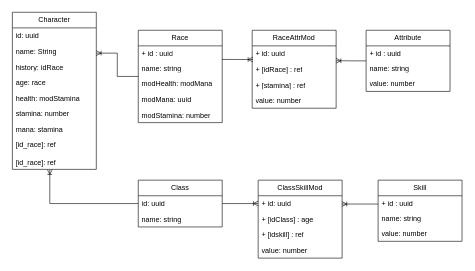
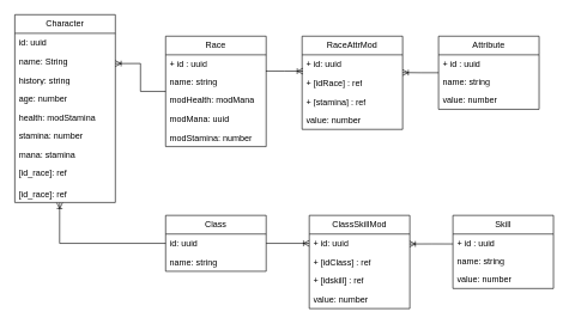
  <mxCell id="0" />
  <mxCell id="1" parent="0" />
  <mxCell id="2" value="Character" style="swimlane;fontStyle=0;childLayout=stackLayout;horizontal=1;startSize=26;fillColor=none;horizontalStack=0;resizeParent=1;resizeParentMax=0;resizeLast=0;collapsible=1;marginBottom=0;whiteSpace=wrap;html=1;rounded=0;" parent="1" vertex="1"><mxGeometry x="20" y="20" width="140" height="262" as="geometry" /></mxCell>
  <mxCell id="3" value="id: uuid" style="text;strokeColor=none;fillColor=none;align=left;verticalAlign=top;spacingLeft=4;spacingRight=4;overflow=hidden;rotatable=0;points=[[0,0.5],[1,0.5]];portConstraint=eastwest;whiteSpace=wrap;html=1;rounded=0;" parent="2" vertex="1"><mxGeometry y="26" width="140" height="26" as="geometry" /></mxCell>
  <mxCell id="4" value="name: String" style="text;strokeColor=none;fillColor=none;align=left;verticalAlign=top;spacingLeft=4;spacingRight=4;overflow=hidden;rotatable=0;points=[[0,0.5],[1,0.5]];portConstraint=eastwest;whiteSpace=wrap;html=1;rounded=0;" parent="2" vertex="1"><mxGeometry y="52" width="140" height="26" as="geometry" /></mxCell>
- <mxCell id="5" value="history: idRace" style="text;strokeColor=none;fillColor=none;align=left;verticalAlign=top;spacingLeft=4;spacingRight=4;overflow=hidden;rotatable=0;points=[[0,0.5],[1,0.5]];portConstraint=eastwest;whiteSpace=wrap;html=1;rounded=0;" parent="2" vertex="1"><mxGeometry y="78" width="140" height="26" as="geometry" /></mxCell>
- <mxCell id="6" value="age: race" style="text;strokeColor=none;fillColor=none;align=left;verticalAlign=top;spacingLeft=4;spacingRight=4;overflow=hidden;rotatable=0;points=[[0,0.5],[1,0.5]];portConstraint=eastwest;whiteSpace=wrap;html=1;rounded=0;" parent="2" vertex="1"><mxGeometry y="104" width="140" height="26" as="geometry" /></mxCell>
+ <mxCell id="5" value="history: string" style="text;strokeColor=none;fillColor=none;align=left;verticalAlign=top;spacingLeft=4;spacingRight=4;overflow=hidden;rotatable=0;points=[[0,0.5],[1,0.5]];portConstraint=eastwest;whiteSpace=wrap;html=1;rounded=0;" parent="2" vertex="1"><mxGeometry y="78" width="140" height="26" as="geometry" /></mxCell>
+ <mxCell id="6" value="age: number" style="text;strokeColor=none;fillColor=none;align=left;verticalAlign=top;spacingLeft=4;spacingRight=4;overflow=hidden;rotatable=0;points=[[0,0.5],[1,0.5]];portConstraint=eastwest;whiteSpace=wrap;html=1;rounded=0;" parent="2" vertex="1"><mxGeometry y="104" width="140" height="26" as="geometry" /></mxCell>
  <mxCell id="7" value="health: modStamina" style="text;strokeColor=none;fillColor=none;align=left;verticalAlign=top;spacingLeft=4;spacingRight=4;overflow=hidden;rotatable=0;points=[[0,0.5],[1,0.5]];portConstraint=eastwest;whiteSpace=wrap;html=1;rounded=0;" parent="2" vertex="1"><mxGeometry y="130" width="140" height="26" as="geometry" /></mxCell>
  <mxCell id="8" value="stamina: number" style="text;strokeColor=none;fillColor=none;align=left;verticalAlign=top;spacingLeft=4;spacingRight=4;overflow=hidden;rotatable=0;points=[[0,0.5],[1,0.5]];portConstraint=eastwest;whiteSpace=wrap;html=1;rounded=0;" parent="2" vertex="1"><mxGeometry y="156" width="140" height="26" as="geometry" /></mxCell>
  <mxCell id="9" value="mana: stamina" style="text;strokeColor=none;fillColor=none;align=left;verticalAlign=top;spacingLeft=4;spacingRight=4;overflow=hidden;rotatable=0;points=[[0,0.5],[1,0.5]];portConstraint=eastwest;whiteSpace=wrap;html=1;rounded=0;" parent="2" vertex="1"><mxGeometry y="182" width="140" height="26" as="geometry" /></mxCell>
  <mxCell id="10" value="[id_race]: ref" style="text;strokeColor=none;fillColor=none;align=left;verticalAlign=top;spacingLeft=4;spacingRight=4;overflow=hidden;rotatable=0;points=[[0,0.5],[1,0.5]];portConstraint=eastwest;whiteSpace=wrap;html=1;rounded=0;" parent="2" vertex="1"><mxGeometry y="208" width="140" height="30" as="geometry" /></mxCell>
  <mxCell id="11" value="[id_race]: ref" style="text;strokeColor=none;fillColor=none;align=left;verticalAlign=top;spacingLeft=4;spacingRight=4;overflow=hidden;rotatable=0;points=[[0,0.5],[1,0.5]];portConstraint=eastwest;whiteSpace=wrap;html=1;rounded=0;" parent="2" vertex="1"><mxGeometry y="238" width="140" height="24" as="geometry" /></mxCell>
  <mxCell id="12" style="edgeStyle=orthogonalEdgeStyle;rounded=0;orthogonalLoop=1;jettySize=auto;html=1;entryX=1;entryY=0.621;entryDx=0;entryDy=0;endArrow=ERoneToMany;endFill=0;entryPerimeter=0;" parent="1" source="13" target="4" edge="1"><mxGeometry relative="1" as="geometry" /></mxCell>
  <mxCell id="13" value="Race" style="swimlane;fontStyle=0;childLayout=stackLayout;horizontal=1;startSize=26;fillColor=none;horizontalStack=0;resizeParent=1;resizeParentMax=0;resizeLast=0;collapsible=1;marginBottom=0;whiteSpace=wrap;html=1;rounded=0;" parent="1" vertex="1"><mxGeometry x="230" y="50" width="140" height="154" as="geometry" /></mxCell>
  <mxCell id="14" value="+ id : uuid" style="text;strokeColor=none;fillColor=none;align=left;verticalAlign=top;spacingLeft=4;spacingRight=4;overflow=hidden;rotatable=0;points=[[0,0.5],[1,0.5]];portConstraint=eastwest;whiteSpace=wrap;html=1;rounded=0;" parent="13" vertex="1"><mxGeometry y="26" width="140" height="24" as="geometry" /></mxCell>
  <mxCell id="15" value="name: string" style="text;strokeColor=none;fillColor=none;align=left;verticalAlign=top;spacingLeft=4;spacingRight=4;overflow=hidden;rotatable=0;points=[[0,0.5],[1,0.5]];portConstraint=eastwest;whiteSpace=wrap;html=1;rounded=0;" parent="13" vertex="1"><mxGeometry y="50" width="140" height="26" as="geometry" /></mxCell>
  <mxCell id="16" value="modHealth: modMana" style="text;strokeColor=none;fillColor=none;align=left;verticalAlign=top;spacingLeft=4;spacingRight=4;overflow=hidden;rotatable=0;points=[[0,0.5],[1,0.5]];portConstraint=eastwest;whiteSpace=wrap;html=1;rounded=0;" parent="13" vertex="1"><mxGeometry y="76" width="140" height="26" as="geometry" /></mxCell>
  <mxCell id="17" value="modMana: uuid" style="text;strokeColor=none;fillColor=none;align=left;verticalAlign=top;spacingLeft=4;spacingRight=4;overflow=hidden;rotatable=0;points=[[0,0.5],[1,0.5]];portConstraint=eastwest;whiteSpace=wrap;html=1;rounded=0;" parent="13" vertex="1"><mxGeometry y="102" width="140" height="26" as="geometry" /></mxCell>
  <mxCell id="18" value="modStamina: number" style="text;strokeColor=none;fillColor=none;align=left;verticalAlign=top;spacingLeft=4;spacingRight=4;overflow=hidden;rotatable=0;points=[[0,0.5],[1,0.5]];portConstraint=eastwest;whiteSpace=wrap;html=1;rounded=0;" parent="13" vertex="1"><mxGeometry y="128" width="140" height="26" as="geometry" /></mxCell>
  <mxCell id="19" value="Class" style="swimlane;fontStyle=0;childLayout=stackLayout;horizontal=1;startSize=26;fillColor=none;horizontalStack=0;resizeParent=1;resizeParentMax=0;resizeLast=0;collapsible=1;marginBottom=0;whiteSpace=wrap;html=1;rounded=0;" parent="1" vertex="1"><mxGeometry x="230" y="300" width="140" height="78" as="geometry" /></mxCell>
  <mxCell id="20" value="id: uuid" style="text;strokeColor=none;fillColor=none;align=left;verticalAlign=top;spacingLeft=4;spacingRight=4;overflow=hidden;rotatable=0;points=[[0,0.5],[1,0.5]];portConstraint=eastwest;whiteSpace=wrap;html=1;rounded=0;" parent="19" vertex="1"><mxGeometry y="26" width="140" height="26" as="geometry" /></mxCell>
  <mxCell id="21" value="name: string" style="text;strokeColor=none;fillColor=none;align=left;verticalAlign=top;spacingLeft=4;spacingRight=4;overflow=hidden;rotatable=0;points=[[0,0.5],[1,0.5]];portConstraint=eastwest;whiteSpace=wrap;html=1;rounded=0;" parent="19" vertex="1"><mxGeometry y="52" width="140" height="26" as="geometry" /></mxCell>
  <mxCell id="22" style="edgeStyle=orthogonalEdgeStyle;rounded=0;orthogonalLoop=1;jettySize=auto;html=1;exitX=0;exitY=0.5;exitDx=0;exitDy=0;entryX=0.446;entryY=1.017;entryDx=0;entryDy=0;entryPerimeter=0;endArrow=ERoneToMany;endFill=0;" parent="1" source="20" target="11" edge="1"><mxGeometry relative="1" as="geometry" /></mxCell>
  <mxCell id="23" value="Skill" style="swimlane;fontStyle=0;childLayout=stackLayout;horizontal=1;startSize=26;fillColor=none;horizontalStack=0;resizeParent=1;resizeParentMax=0;resizeLast=0;collapsible=1;marginBottom=0;whiteSpace=wrap;html=1;rounded=0;" parent="1" vertex="1"><mxGeometry x="630" y="300" width="140" height="102" as="geometry" /></mxCell>
  <mxCell id="24" value="+ id : uuid&lt;div&gt;&lt;br&gt;&lt;/div&gt;&lt;div&gt;name:string&lt;/div&gt;" style="text;strokeColor=none;fillColor=none;align=left;verticalAlign=top;spacingLeft=4;spacingRight=4;overflow=hidden;rotatable=0;points=[[0,0.5],[1,0.5]];portConstraint=eastwest;whiteSpace=wrap;html=1;rounded=0;" parent="23" vertex="1"><mxGeometry y="26" width="140" height="24" as="geometry" /></mxCell>
  <mxCell id="25" value="name: string" style="text;strokeColor=none;fillColor=none;align=left;verticalAlign=top;spacingLeft=4;spacingRight=4;overflow=hidden;rotatable=0;points=[[0,0.5],[1,0.5]];portConstraint=eastwest;whiteSpace=wrap;html=1;rounded=0;" parent="23" vertex="1"><mxGeometry y="50" width="140" height="26" as="geometry" /></mxCell>
  <mxCell id="26" value="value: number" style="text;strokeColor=none;fillColor=none;align=left;verticalAlign=top;spacingLeft=4;spacingRight=4;overflow=hidden;rotatable=0;points=[[0,0.5],[1,0.5]];portConstraint=eastwest;whiteSpace=wrap;html=1;rounded=0;" parent="23" vertex="1"><mxGeometry y="76" width="140" height="26" as="geometry" /></mxCell>
  <mxCell id="27" value="Attribute" style="swimlane;fontStyle=0;childLayout=stackLayout;horizontal=1;startSize=26;fillColor=none;horizontalStack=0;resizeParent=1;resizeParentMax=0;resizeLast=0;collapsible=1;marginBottom=0;whiteSpace=wrap;html=1;rounded=0;" parent="1" vertex="1"><mxGeometry x="610" y="50" width="140" height="102" as="geometry" /></mxCell>
  <mxCell id="28" value="+ id : uuid&lt;div&gt;&lt;br&gt;&lt;/div&gt;&lt;div&gt;name:string&lt;/div&gt;" style="text;strokeColor=none;fillColor=none;align=left;verticalAlign=top;spacingLeft=4;spacingRight=4;overflow=hidden;rotatable=0;points=[[0,0.5],[1,0.5]];portConstraint=eastwest;whiteSpace=wrap;html=1;rounded=0;" parent="27" vertex="1"><mxGeometry y="26" width="140" height="24" as="geometry" /></mxCell>
  <mxCell id="29" value="name: string" style="text;strokeColor=none;fillColor=none;align=left;verticalAlign=top;spacingLeft=4;spacingRight=4;overflow=hidden;rotatable=0;points=[[0,0.5],[1,0.5]];portConstraint=eastwest;whiteSpace=wrap;html=1;rounded=0;" parent="27" vertex="1"><mxGeometry y="50" width="140" height="26" as="geometry" /></mxCell>
  <mxCell id="30" value="value: number" style="text;strokeColor=none;fillColor=none;align=left;verticalAlign=top;spacingLeft=4;spacingRight=4;overflow=hidden;rotatable=0;points=[[0,0.5],[1,0.5]];portConstraint=eastwest;whiteSpace=wrap;html=1;rounded=0;" parent="27" vertex="1"><mxGeometry y="76" width="140" height="26" as="geometry" /></mxCell>
  <mxCell id="31" value="RaceAttrMod" style="swimlane;fontStyle=0;childLayout=stackLayout;horizontal=1;startSize=26;fillColor=none;horizontalStack=0;resizeParent=1;resizeParentMax=0;resizeLast=0;collapsible=1;marginBottom=0;whiteSpace=wrap;html=1;rounded=0;" parent="1" vertex="1"><mxGeometry x="420" y="50" width="140" height="130" as="geometry" /></mxCell>
  <mxCell id="32" value="+ id: uuid" style="text;strokeColor=none;fillColor=none;align=left;verticalAlign=top;spacingLeft=4;spacingRight=4;overflow=hidden;rotatable=0;points=[[0,0.5],[1,0.5]];portConstraint=eastwest;whiteSpace=wrap;html=1;rounded=0;" parent="31" vertex="1"><mxGeometry y="26" width="140" height="26" as="geometry" /></mxCell>
  <mxCell id="33" value="+ [idRace] : ref" style="text;strokeColor=none;fillColor=none;align=left;verticalAlign=top;spacingLeft=4;spacingRight=4;overflow=hidden;rotatable=0;points=[[0,0.5],[1,0.5]];portConstraint=eastwest;whiteSpace=wrap;html=1;rounded=0;" parent="31" vertex="1"><mxGeometry y="52" width="140" height="26" as="geometry" /></mxCell>
  <mxCell id="34" value="+ [stamina&lt;span style=&quot;background-color: transparent; color: light-dark(rgb(0, 0, 0), rgb(255, 255, 255));&quot;&gt;] : ref&lt;/span&gt;" style="text;strokeColor=none;fillColor=none;align=left;verticalAlign=top;spacingLeft=4;spacingRight=4;overflow=hidden;rotatable=0;points=[[0,0.5],[1,0.5]];portConstraint=eastwest;whiteSpace=wrap;html=1;rounded=0;" parent="31" vertex="1"><mxGeometry y="78" width="140" height="26" as="geometry" /></mxCell>
  <mxCell id="35" value="value: number" style="text;strokeColor=none;fillColor=none;align=left;verticalAlign=top;spacingLeft=4;spacingRight=4;overflow=hidden;rotatable=0;points=[[0,0.5],[1,0.5]];portConstraint=eastwest;whiteSpace=wrap;html=1;rounded=0;" parent="31" vertex="1"><mxGeometry y="104" width="140" height="26" as="geometry" /></mxCell>
  <mxCell id="36" style="edgeStyle=orthogonalEdgeStyle;rounded=0;orthogonalLoop=1;jettySize=auto;html=1;exitX=0.997;exitY=0.944;exitDx=0;exitDy=0;entryX=0.009;entryY=0.877;entryDx=0;entryDy=0;entryPerimeter=0;endArrow=ERoneToMany;endFill=0;exitPerimeter=0;" parent="1" source="14" target="32" edge="1"><mxGeometry relative="1" as="geometry" /></mxCell>
  <mxCell id="37" value="ClassSkillMod" style="swimlane;fontStyle=0;childLayout=stackLayout;horizontal=1;startSize=26;fillColor=none;horizontalStack=0;resizeParent=1;resizeParentMax=0;resizeLast=0;collapsible=1;marginBottom=0;whiteSpace=wrap;html=1;rounded=0;" parent="1" vertex="1"><mxGeometry x="430" y="300" width="140" height="130" as="geometry" /></mxCell>
  <mxCell id="38" value="+ id: uuid" style="text;strokeColor=none;fillColor=none;align=left;verticalAlign=top;spacingLeft=4;spacingRight=4;overflow=hidden;rotatable=0;points=[[0,0.5],[1,0.5]];portConstraint=eastwest;whiteSpace=wrap;html=1;rounded=0;" parent="37" vertex="1"><mxGeometry y="26" width="140" height="26" as="geometry" /></mxCell>
- <mxCell id="39" value="+ [idClass] : age" style="text;strokeColor=none;fillColor=none;align=left;verticalAlign=top;spacingLeft=4;spacingRight=4;overflow=hidden;rotatable=0;points=[[0,0.5],[1,0.5]];portConstraint=eastwest;whiteSpace=wrap;html=1;rounded=0;" parent="37" vertex="1"><mxGeometry y="52" width="140" height="26" as="geometry" /></mxCell>
+ <mxCell id="39" value="+ [idClass] : ref" style="text;strokeColor=none;fillColor=none;align=left;verticalAlign=top;spacingLeft=4;spacingRight=4;overflow=hidden;rotatable=0;points=[[0,0.5],[1,0.5]];portConstraint=eastwest;whiteSpace=wrap;html=1;rounded=0;" parent="37" vertex="1"><mxGeometry y="52" width="140" height="26" as="geometry" /></mxCell>
  <mxCell id="40" value="+ [idskill&lt;span style=&quot;background-color: transparent; color: light-dark(rgb(0, 0, 0), rgb(255, 255, 255));&quot;&gt;] : ref&lt;/span&gt;" style="text;strokeColor=none;fillColor=none;align=left;verticalAlign=top;spacingLeft=4;spacingRight=4;overflow=hidden;rotatable=0;points=[[0,0.5],[1,0.5]];portConstraint=eastwest;whiteSpace=wrap;html=1;rounded=0;" parent="37" vertex="1"><mxGeometry y="78" width="140" height="26" as="geometry" /></mxCell>
  <mxCell id="41" value="value: number" style="text;strokeColor=none;fillColor=none;align=left;verticalAlign=top;spacingLeft=4;spacingRight=4;overflow=hidden;rotatable=0;points=[[0,0.5],[1,0.5]];portConstraint=eastwest;whiteSpace=wrap;html=1;rounded=0;" parent="37" vertex="1"><mxGeometry y="104" width="140" height="26" as="geometry" /></mxCell>
  <mxCell id="42" style="edgeStyle=orthogonalEdgeStyle;rounded=0;orthogonalLoop=1;jettySize=auto;html=1;entryX=0.998;entryY=0.534;entryDx=0;entryDy=0;endArrow=ERoneToMany;endFill=0;exitX=0;exitY=0.577;exitDx=0;exitDy=0;exitPerimeter=0;entryPerimeter=0;" parent="1" source="24" target="38" edge="1"><mxGeometry relative="1" as="geometry"><mxPoint x="630" y="339" as="sourcePoint" /></mxGeometry></mxCell>
  <mxCell id="43" style="edgeStyle=orthogonalEdgeStyle;rounded=0;orthogonalLoop=1;jettySize=auto;html=1;exitX=1;exitY=0.5;exitDx=0;exitDy=0;entryX=0;entryY=0.5;entryDx=0;entryDy=0;endArrow=ERoneToMany;endFill=0;" parent="1" source="20" target="38" edge="1"><mxGeometry relative="1" as="geometry" /></mxCell>
  <mxCell id="44" style="edgeStyle=orthogonalEdgeStyle;rounded=0;orthogonalLoop=1;jettySize=auto;html=1;entryX=0.999;entryY=0.952;entryDx=0;entryDy=0;entryPerimeter=0;endArrow=ERoneToMany;endFill=0;" parent="1" source="27" target="32" edge="1"><mxGeometry relative="1" as="geometry" /></mxCell>
